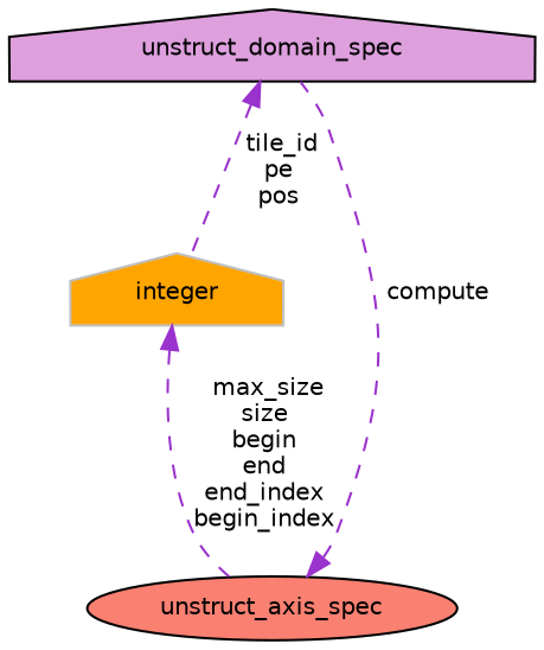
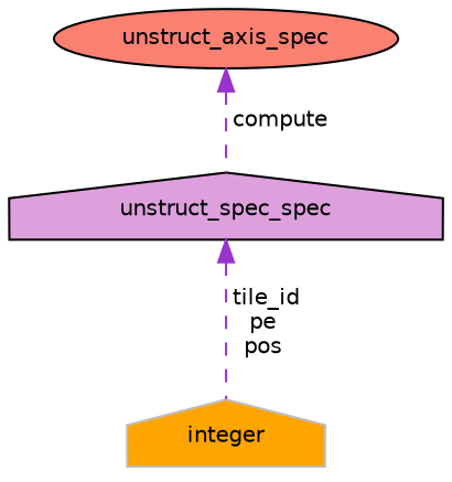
  digraph {
    node [color=black fontname=Helvetica fontsize=10 shape=house style=filled]
    edge [color=darkorchid3 dir=back fontname=Helvetica fontsize=10 labelfontname=Helvetica labelfontsize=10 style=dashed]
-   n1 [fillcolor=plum fontcolor=black height=0.2 label=unstruct_domain_spec width=0.4]
+   n1 [fillcolor=plum fontcolor=black height=0.2 label=unstruct_spec_spec width=0.4]
    n2 [color=grey75 fillcolor=orange height=0.2 label=integer width=0.4]
    n3 [fillcolor=salmon height=0.2 label=unstruct_axis_spec shape=ellipse width=0.4]
    n1 -> n2 [label=" tile_id\npe\npos"]
-   n2 -> n3 [label=" max_size\nsize\nbegin\nend\nend_index\nbegin_index"]
    n3 -> n1 [label=" compute"]
  }
